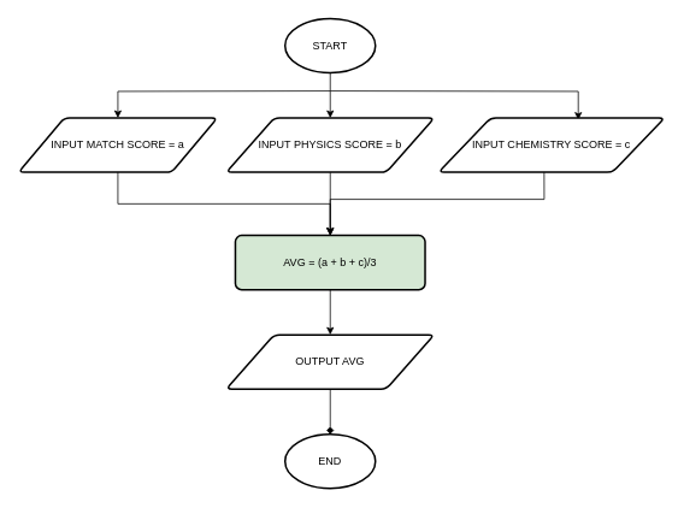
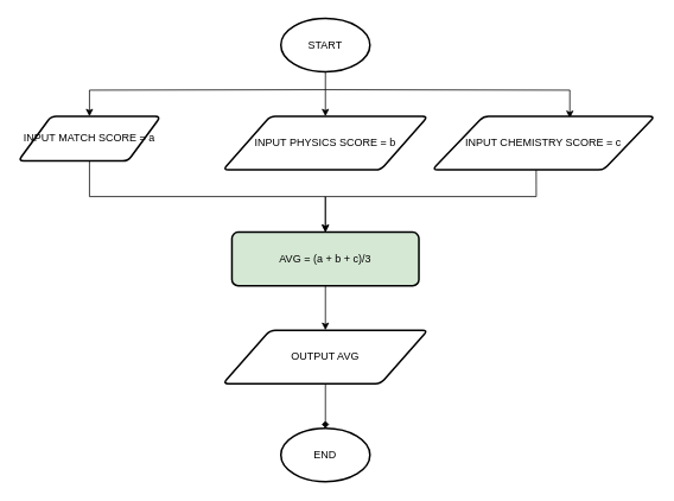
  <mxCell id="0" />
  <mxCell id="1" parent="0" />
  <mxCell id="2" style="edgeStyle=orthogonalEdgeStyle;rounded=0;orthogonalLoop=1;jettySize=auto;html=1;entryX=0.5;entryY=0;entryDx=0;entryDy=0;" edge="1" parent="1" source="5" target="10"><mxGeometry relative="1" as="geometry" /></mxCell>
  <mxCell id="3" style="edgeStyle=orthogonalEdgeStyle;rounded=0;orthogonalLoop=1;jettySize=auto;html=1;entryX=0.5;entryY=0;entryDx=0;entryDy=0;" edge="1" parent="1" target="7"><mxGeometry relative="1" as="geometry"><mxPoint x="365" y="100" as="sourcePoint" /></mxGeometry></mxCell>
  <mxCell id="4" style="edgeStyle=orthogonalEdgeStyle;rounded=0;orthogonalLoop=1;jettySize=auto;html=1;entryX=0.618;entryY=0.033;entryDx=0;entryDy=0;entryPerimeter=0;" edge="1" parent="1" target="12"><mxGeometry relative="1" as="geometry"><mxPoint x="365" y="100" as="sourcePoint" /></mxGeometry></mxCell>
  <mxCell id="5" value="START" style="strokeWidth=2;html=1;shape=mxgraph.flowchart.start_1;whiteSpace=wrap;" parent="1" vertex="1"><mxGeometry x="315" y="20" width="100" height="60" as="geometry" /></mxCell>
  <mxCell id="6" style="edgeStyle=orthogonalEdgeStyle;rounded=0;orthogonalLoop=1;jettySize=auto;html=1;entryX=0.5;entryY=0;entryDx=0;entryDy=0;exitX=0.5;exitY=1;exitDx=0;exitDy=0;" edge="1" parent="1" source="7" target="14"><mxGeometry relative="1" as="geometry" /></mxCell>
- <mxCell id="7" value="INPUT MATCH SCORE = a" style="shape=parallelogram;html=1;strokeWidth=2;perimeter=parallelogramPerimeter;whiteSpace=wrap;rounded=1;arcSize=12;size=0.23;" parent="1" vertex="1"><mxGeometry x="20" y="130" width="220" height="60" as="geometry" /></mxCell>
+ <mxCell id="7" value="INPUT MATCH SCORE = a" style="shape=parallelogram;html=1;strokeWidth=2;perimeter=parallelogramPerimeter;whiteSpace=wrap;rounded=1;arcSize=12;size=0.23;" parent="1" vertex="1"><mxGeometry x="20" y="130" width="160" height="50" as="geometry" /></mxCell>
  <mxCell id="8" value="END" style="strokeWidth=2;html=1;shape=mxgraph.flowchart.start_1;whiteSpace=wrap;" parent="1" vertex="1"><mxGeometry x="315" y="480" width="100" height="60" as="geometry" /></mxCell>
- <mxCell id="9" style="edgeStyle=orthogonalEdgeStyle;rounded=0;orthogonalLoop=1;jettySize=auto;html=1;entryX=0.5;entryY=0;entryDx=0;entryDy=0;" edge="1" parent="1" source="10" target="14"><mxGeometry relative="1" as="geometry" /></mxCell>
  <mxCell id="10" value="INPUT PHYSICS SCORE = b" style="shape=parallelogram;html=1;strokeWidth=2;perimeter=parallelogramPerimeter;whiteSpace=wrap;rounded=1;arcSize=12;size=0.23;" vertex="1" parent="1"><mxGeometry x="250" y="130" width="230" height="60" as="geometry" /></mxCell>
  <mxCell id="11" style="edgeStyle=orthogonalEdgeStyle;rounded=0;orthogonalLoop=1;jettySize=auto;html=1;exitX=0.467;exitY=1;exitDx=0;exitDy=0;exitPerimeter=0;" edge="1" parent="1" source="12"><mxGeometry relative="1" as="geometry"><mxPoint x="365" y="260" as="targetPoint" /><Array as="points"><mxPoint x="602" y="220" /><mxPoint x="365" y="220" /></Array></mxGeometry></mxCell>
  <mxCell id="12" value="INPUT CHEMISTRY SCORE = c" style="shape=parallelogram;html=1;strokeWidth=2;perimeter=parallelogramPerimeter;whiteSpace=wrap;rounded=1;arcSize=12;size=0.23;" vertex="1" parent="1"><mxGeometry x="485" y="130" width="250" height="60" as="geometry" /></mxCell>
  <mxCell id="13" style="edgeStyle=orthogonalEdgeStyle;rounded=0;orthogonalLoop=1;jettySize=auto;html=1;entryX=0.5;entryY=0;entryDx=0;entryDy=0;" edge="1" parent="1" source="14" target="16"><mxGeometry relative="1" as="geometry" /></mxCell>
  <mxCell id="14" value="AVG = (a + b + c)/3" style="rounded=1;whiteSpace=wrap;html=1;absoluteArcSize=1;arcSize=14;strokeWidth=2;fillColor=#d5e8d4;" vertex="1" parent="1"><mxGeometry x="260" y="260" width="210" height="60" as="geometry" /></mxCell>
  <mxCell id="15" style="edgeStyle=orthogonalEdgeStyle;rounded=0;orthogonalLoop=1;jettySize=auto;html=1;entryX=0.5;entryY=0;entryDx=0;entryDy=0;entryPerimeter=0;endArrow=diamond;" edge="1" parent="1" source="16" target="8"><mxGeometry relative="1" as="geometry" /></mxCell>
  <mxCell id="16" value="OUTPUT AVG" style="shape=parallelogram;html=1;strokeWidth=2;perimeter=parallelogramPerimeter;whiteSpace=wrap;rounded=1;arcSize=12;size=0.23;" vertex="1" parent="1"><mxGeometry x="250" y="370" width="230" height="60" as="geometry" /></mxCell>
